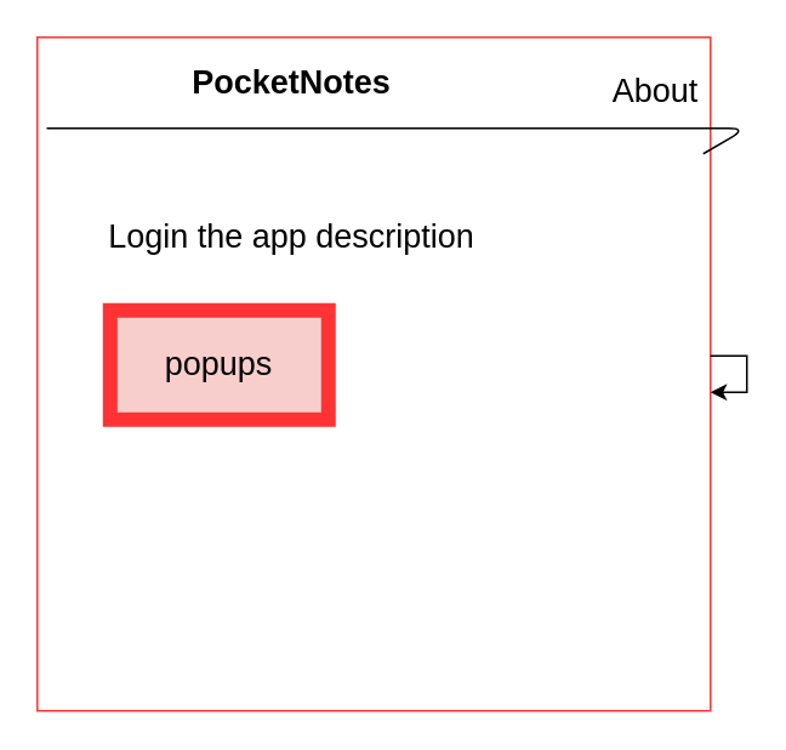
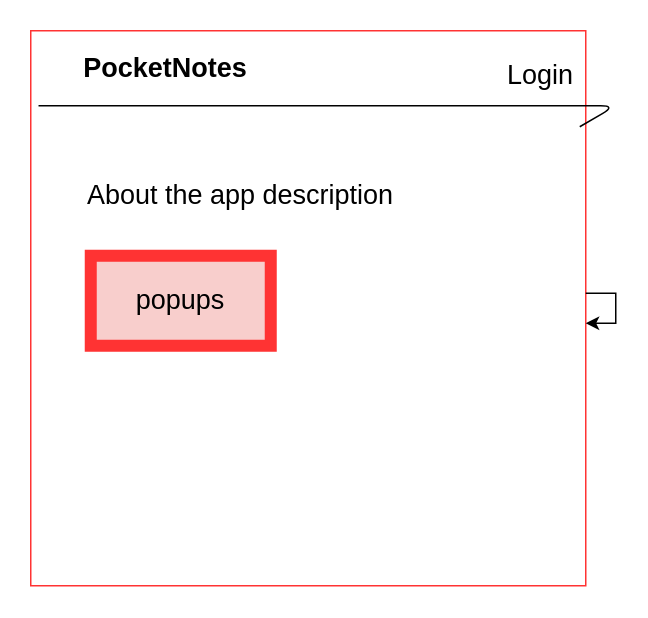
  <mxCell id="0" />
  <mxCell id="1" parent="0" />
  <mxCell id="2" value="" style="whiteSpace=wrap;html=1;aspect=fixed;strokeColor=#FF3333;" parent="1" vertex="1"><mxGeometry x="20" y="20" width="370" height="370" as="geometry" /></mxCell>
  <mxCell id="3" value="" style="endArrow=none;html=1;entryX=0.014;entryY=0.135;entryDx=0;entryDy=0;entryPerimeter=0;" edge="1" parent="1" target="2"><mxGeometry width="50" height="50" relative="1" as="geometry"><mxPoint x="386" y="84" as="sourcePoint" /><mxPoint x="250" y="210" as="targetPoint" /><Array as="points"><mxPoint x="410" y="70" /></Array></mxGeometry></mxCell>
- <mxCell id="4" value="PocketNotes" style="text;html=1;strokeColor=none;fillColor=none;align=center;verticalAlign=middle;whiteSpace=wrap;rounded=0;strokeWidth=8;fontSize=18;fontStyle=1" vertex="1" parent="1"><mxGeometry x="100" y="30" width="120" height="30" as="geometry" /></mxCell>
- <mxCell id="5" value="About" style="text;html=1;strokeColor=none;fillColor=none;align=center;verticalAlign=middle;whiteSpace=wrap;rounded=0;fontSize=18;" vertex="1" parent="1"><mxGeometry x="340" y="40" width="40" height="20" as="geometry" /></mxCell>
- <mxCell id="6" value="Login the app description" style="text;html=1;strokeColor=none;fillColor=none;align=center;verticalAlign=middle;whiteSpace=wrap;rounded=0;fontSize=18;" vertex="1" parent="1"><mxGeometry x="50" y="110" width="220" height="40" as="geometry" /></mxCell>
+ <mxCell id="4" value="PocketNotes" style="text;html=1;strokeColor=none;fillColor=none;align=center;verticalAlign=middle;whiteSpace=wrap;rounded=0;strokeWidth=8;fontSize=18;fontStyle=1" vertex="1" parent="1"><mxGeometry x="50" y="30" width="120" height="30" as="geometry" /></mxCell>
+ <mxCell id="5" value="Login" style="text;html=1;strokeColor=none;fillColor=none;align=center;verticalAlign=middle;whiteSpace=wrap;rounded=0;fontSize=18;" vertex="1" parent="1"><mxGeometry x="340" y="40" width="40" height="20" as="geometry" /></mxCell>
+ <mxCell id="6" value="About the app description" style="text;html=1;strokeColor=none;fillColor=none;align=center;verticalAlign=middle;whiteSpace=wrap;rounded=0;fontSize=18;" vertex="1" parent="1"><mxGeometry x="50" y="110" width="220" height="40" as="geometry" /></mxCell>
  <mxCell id="7" value="popups" style="rounded=0;whiteSpace=wrap;html=1;strokeColor=#FF3333;strokeWidth=8;fontSize=18;fillColor=#f8cecc;" vertex="1" parent="1"><mxGeometry x="60" y="170" width="120" height="60" as="geometry" /></mxCell>
  <mxCell id="8" style="edgeStyle=orthogonalEdgeStyle;rounded=0;orthogonalLoop=1;jettySize=auto;html=1;exitX=0.5;exitY=1;exitDx=0;exitDy=0;fontSize=18;" edge="1" parent="1" source="2" target="2"><mxGeometry relative="1" as="geometry" /></mxCell>
  <mxCell id="9" style="edgeStyle=orthogonalEdgeStyle;rounded=0;orthogonalLoop=1;jettySize=auto;html=1;fontSize=18;" edge="1" parent="1" source="2" target="2"><mxGeometry relative="1" as="geometry" /></mxCell>
